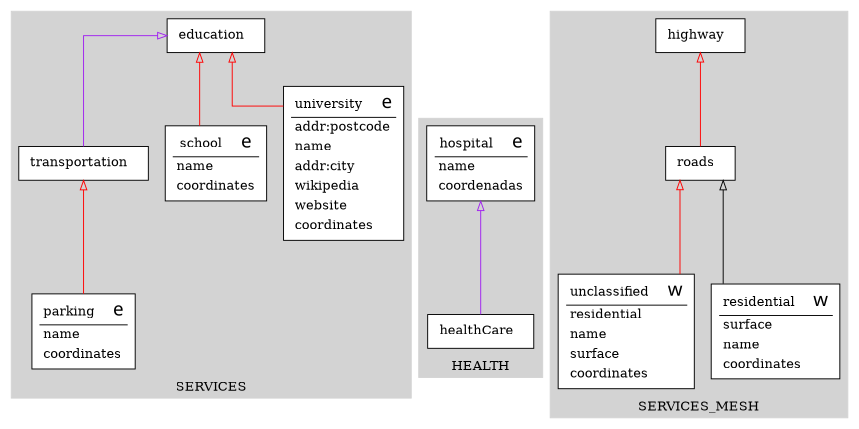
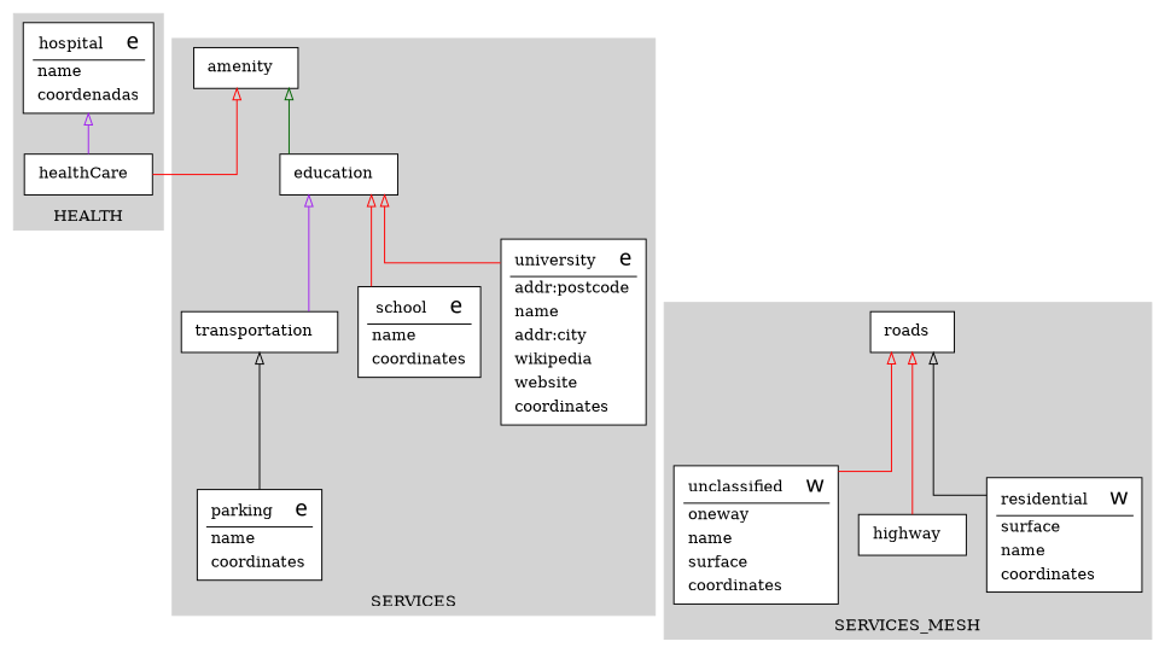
  digraph {
    rankdir=BT
    splines=ortho
    node [color=black fillcolor=white penwidth=1 shape=box style="filled, bold"]
    edge [arrowhead=onormal color=red]
    n1 [label=< 			<TABLE color="black" border="0"> 			 <TR> 				<TD align="center"><font color="black">university</font>   				<font FACE="sigmoda" POINT-SIZE="20.0"> e</font></TD> 			</TR> 			<hr/> 			<TR> 				<TD align="left">addr:postcode</TD> 			 </TR> 			<TR> 				<TD align="left">name</TD> 			 </TR> 			<TR> 				<TD align="left">addr:city</TD> 			 </TR> 			<TR> 				<TD align="left">wikipedia</TD> 			 </TR> 			<TR> 				<TD align="left">website</TD> 			 </TR> 			<TR> 				<TD align="left">coordinates</TD> 			 </TR> 			</TABLE>>]
+   n2 [label=< 			<TABLE color="black" border="0"> 			 <TR> 				<TD align="center"><font color="black">amenity</font>  </TD> 			</TR> 			</TABLE>>]
    n3 [label=< 			<TABLE color="black" border="0"> 			 <TR> 				<TD align="center"><font color="black">school</font>   				<font FACE="sigmoda" POINT-SIZE="20.0"> e</font></TD> 			</TR> 			<hr/> 			<TR> 				<TD align="left">name</TD> 			 </TR> 			<TR> 				<TD align="left">coordinates</TD> 			 </TR> 			</TABLE>>]
    n4 [label=< 			<TABLE color="black" border="0"> 			 <TR> 				<TD align="center"><font color="black">parking</font>   				<font FACE="sigmoda" POINT-SIZE="20.0"> e</font></TD> 			</TR> 			<hr/> 			<TR> 				<TD align="left">name</TD> 			 </TR> 			<TR> 				<TD align="left">coordinates</TD> 			 </TR> 			</TABLE>>]
    n5 [label=< 			<TABLE color="black" border="0"> 			 <TR> 				<TD align="center"><font color="black">education</font>  </TD> 			</TR> 			</TABLE>>]
    n6 [label=< 			<TABLE color="black" border="0"> 			 <TR> 				<TD align="center"><font color="black">transportation</font>  </TD> 			</TR> 			</TABLE>>]
    n7 [label=< 			<TABLE color="black" border="0"> 			 <TR> 				<TD align="center"><font color="black">hospital</font>   				<font FACE="sigmoda" POINT-SIZE="20.0"> e</font></TD> 			</TR> 			<hr/> 			<TR> 				<TD align="left">name</TD> 			 </TR> 			<TR> 				<TD align="left">coordenadas</TD> 			 </TR> 			</TABLE>>]
    n8 [label=< 			<TABLE color="black" border="0"> 			 <TR> 				<TD align="center"><font color="black">healthCare</font>  </TD> 			</TR> 			</TABLE>>]
    n9 [label=< 			<TABLE color="black" border="0"> 			 <TR> 				<TD align="center"><font color="black">residential</font>   				<font FACE="sigmoda" POINT-SIZE="20.0"> w</font></TD> 			</TR> 			<hr/> 			<TR> 				<TD align="left">surface</TD> 			 </TR> 			<TR> 				<TD align="left">name</TD> 			 </TR> 			<TR> 				<TD align="left">coordinates</TD> 			 </TR> 			</TABLE>>]
    n10 [label=< 			<TABLE color="black" border="0"> 			 <TR> 				<TD align="center"><font color="black">highway</font>  </TD> 			</TR> 			</TABLE>>]
-   n11 [label=< 			<TABLE color="black" border="0"> 			 <TR> 				<TD align="center"><font color="black">unclassified</font>   				<font FACE="sigmoda" POINT-SIZE="20.0"> w</font></TD> 			</TR> 			<hr/> 			<TR> 				<TD align="left">residential</TD> 			 </TR> 			<TR> 				<TD align="left">name</TD> 			 </TR> 			<TR> 				<TD align="left">surface</TD> 			 </TR> 			<TR> 				<TD align="left">coordinates</TD> 			 </TR> 			</TABLE>>]
+   n11 [label=< 			<TABLE color="black" border="0"> 			 <TR> 				<TD align="center"><font color="black">unclassified</font>   				<font FACE="sigmoda" POINT-SIZE="20.0"> w</font></TD> 			</TR> 			<hr/> 			<TR> 				<TD align="left">oneway</TD> 			 </TR> 			<TR> 				<TD align="left">name</TD> 			 </TR> 			<TR> 				<TD align="left">surface</TD> 			 </TR> 			<TR> 				<TD align="left">coordinates</TD> 			 </TR> 			</TABLE>>]
    n12 [label=< 			<TABLE color="black" border="0"> 			 <TR> 				<TD align="center"><font color="black">roads</font>  </TD> 			</TR> 			</TABLE>>]
    subgraph cluster_1 {
      color=lightgrey
      label=SERVICES
      style=filled
      n1
+     n2
      n3
      n4
      n5
      n6
    }
    subgraph cluster_2 {
      color=lightgrey
      label=HEALTH
      style=filled
      n7
      n8
    }
    subgraph cluster_3 {
      color=lightgrey
      label=SERVICES_MESH
      style=filled
      n9
      n10
      n11
      n12
    }
    n1 -> n5
    n3 -> n5
-   n4 -> n6
+   n4 -> n6 [color=black]
+   n5 -> n2 [color=darkgreen]
    n6 -> n5 [color=purple]
+   n8 -> n2
    n8 -> n7 [color=purple]
    n9 -> n12 [color=black]
    n11 -> n12
-   n12 -> n10
+   n10 -> n12
  }
